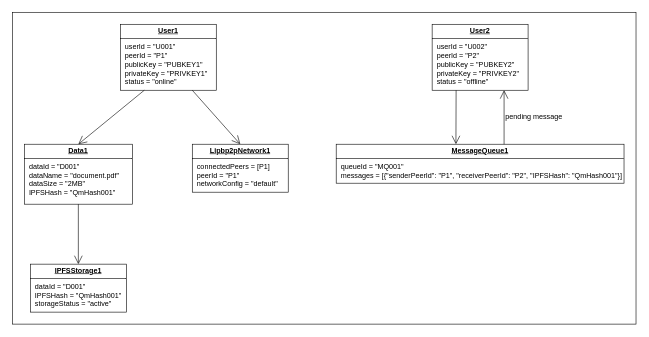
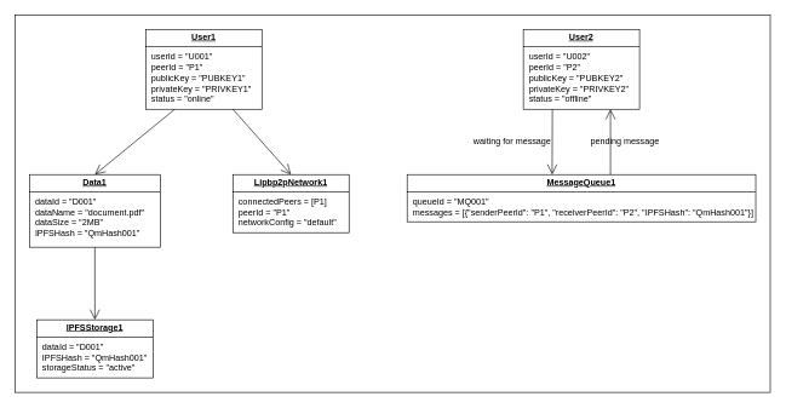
  <mxCell id="0" />
  <mxCell id="1" parent="0" />
  <mxCell id="2" value="" style="rounded=0;whiteSpace=wrap;html=1;" parent="1" vertex="1"><mxGeometry x="20" y="20" width="1040" height="520" as="geometry" /></mxCell>
  <mxCell id="3" value="&lt;p style=&quot;margin:0px;margin-top:4px;text-align:center;text-decoration:underline;&quot;&gt;&lt;b&gt;User1&lt;/b&gt;&lt;/p&gt;&lt;hr size=&quot;1&quot; style=&quot;border-style:solid;&quot;&gt;&lt;p style=&quot;margin:0px;margin-left:8px;&quot;&gt;userId = &quot;U001&quot;&lt;br&gt;&lt;/p&gt;&lt;p style=&quot;margin:0px;margin-left:8px;&quot;&gt;peerId = &quot;P1&quot;&lt;br&gt;&lt;/p&gt;&lt;p style=&quot;margin:0px;margin-left:8px;&quot;&gt;publicKey = &quot;PUBKEY1&quot;&lt;br&gt;&lt;/p&gt;&lt;p style=&quot;margin:0px;margin-left:8px;&quot;&gt;privateKey = &quot;PRIVKEY1&quot;&lt;br&gt;&lt;/p&gt;&lt;p style=&quot;margin:0px;margin-left:8px;&quot;&gt;status = &quot;online&quot;&lt;br&gt;&lt;/p&gt;" style="verticalAlign=top;align=left;overflow=fill;html=1;whiteSpace=wrap;" parent="1" vertex="1"><mxGeometry x="200" y="40" width="160" height="110" as="geometry" /></mxCell>
  <mxCell id="4" value="&lt;p style=&quot;margin:0px;margin-top:4px;text-align:center;text-decoration:underline;&quot;&gt;&lt;b&gt;User2&lt;/b&gt;&lt;/p&gt;&lt;hr size=&quot;1&quot; style=&quot;border-style:solid;&quot;&gt;&lt;p style=&quot;margin:0px;margin-left:8px;&quot;&gt;userId = &quot;U002&quot;&lt;br&gt;&lt;/p&gt;&lt;p style=&quot;margin:0px;margin-left:8px;&quot;&gt;peerId = &quot;P2&quot;&lt;br&gt;&lt;/p&gt;&lt;p style=&quot;margin:0px;margin-left:8px;&quot;&gt;publicKey = &quot;PUBKEY2&quot;&lt;br&gt;&lt;/p&gt;&lt;p style=&quot;margin:0px;margin-left:8px;&quot;&gt;privateKey = &quot;PRIVKEY2&quot;&lt;br&gt;&lt;/p&gt;&lt;p style=&quot;margin:0px;margin-left:8px;&quot;&gt;status = &quot;offline&quot;&lt;br&gt;&lt;/p&gt;" style="verticalAlign=top;align=left;overflow=fill;html=1;whiteSpace=wrap;" parent="1" vertex="1"><mxGeometry x="720" y="40" width="160" height="110" as="geometry" /></mxCell>
  <mxCell id="5" value="&lt;p style=&quot;margin:0px;margin-top:4px;text-align:center;text-decoration:underline;&quot;&gt;&lt;b&gt;Data1&lt;/b&gt;&lt;/p&gt;&lt;hr size=&quot;1&quot; style=&quot;border-style:solid;&quot;&gt;&lt;p style=&quot;margin:0px;margin-left:8px;&quot;&gt;dataId = &quot;D001&quot;&lt;br&gt;&lt;/p&gt;&lt;p style=&quot;margin:0px;margin-left:8px;&quot;&gt;dataName = &quot;document.pdf&quot;&lt;br&gt;&lt;/p&gt;&lt;p style=&quot;margin:0px;margin-left:8px;&quot;&gt;dataSize = &quot;2MB&quot;&lt;br&gt;&lt;/p&gt;&lt;p style=&quot;margin:0px;margin-left:8px;&quot;&gt;IPFSHash = &quot;QmHash001&quot;&lt;/p&gt;" style="verticalAlign=top;align=left;overflow=fill;html=1;whiteSpace=wrap;" parent="1" vertex="1"><mxGeometry y="240" width="180" height="100" as="geometry" x="40" /></mxCell>
  <mxCell id="6" value="&lt;p style=&quot;margin:0px;margin-top:4px;text-align:center;text-decoration:underline;&quot;&gt;&lt;b&gt;IPFSStorage1&lt;/b&gt;&lt;/p&gt;&lt;hr size=&quot;1&quot; style=&quot;border-style:solid;&quot;&gt;&lt;p style=&quot;margin:0px;margin-left:8px;&quot;&gt;dataId = &quot;D001&quot;&lt;br&gt;&lt;/p&gt;&lt;p style=&quot;margin:0px;margin-left:8px;&quot;&gt;IPFSHash = &quot;QmHash001&quot;&lt;br&gt;&lt;/p&gt;&lt;p style=&quot;margin:0px;margin-left:8px;&quot;&gt;storageStatus = &quot;active&quot;&lt;br&gt;&lt;/p&gt;" style="verticalAlign=top;align=left;overflow=fill;html=1;whiteSpace=wrap;" parent="1" vertex="1"><mxGeometry x="50" y="440" width="160" height="80" as="geometry" /></mxCell>
  <mxCell id="7" value="&lt;p style=&quot;margin:0px;margin-top:4px;text-align:center;text-decoration:underline;&quot;&gt;&lt;b&gt;MessageQueue1&lt;/b&gt;&lt;/p&gt;&lt;hr size=&quot;1&quot; style=&quot;border-style:solid;&quot;&gt;&lt;p style=&quot;margin:0px;margin-left:8px;&quot;&gt;queueId = &quot;MQ001&quot;&lt;br&gt;&lt;/p&gt;&lt;p style=&quot;margin:0px;margin-left:8px;&quot;&gt;messages = [{&quot;senderPeerId&quot;: &quot;P1&quot;, &quot;receiverPeerId&quot;: &quot;P2&quot;, &quot;IPFSHash&quot;: &quot;QmHash001&quot;}]&lt;br&gt;&lt;/p&gt;" style="verticalAlign=top;align=left;overflow=fill;html=1;whiteSpace=wrap;" parent="1" vertex="1"><mxGeometry x="560" y="240" width="480" height="65" as="geometry" /></mxCell>
  <mxCell id="8" value="&lt;p style=&quot;margin:0px;margin-top:4px;text-align:center;text-decoration:underline;&quot;&gt;&lt;b&gt;Lipbp2pNetwork1&lt;/b&gt;&lt;/p&gt;&lt;hr size=&quot;1&quot; style=&quot;border-style:solid;&quot;&gt;&lt;p style=&quot;margin:0px;margin-left:8px;&quot;&gt;connectedPeers = [P1]&lt;br&gt;&lt;/p&gt;&lt;p style=&quot;margin:0px;margin-left:8px;&quot;&gt;peerId = &quot;P1&quot;&lt;br&gt;&lt;/p&gt;&lt;p style=&quot;margin:0px;margin-left:8px;&quot;&gt;networkConfig = &quot;default&quot;&lt;br&gt;&lt;/p&gt;" style="verticalAlign=top;align=left;overflow=fill;html=1;whiteSpace=wrap;" parent="1" vertex="1"><mxGeometry x="320" y="240" width="160" height="80" as="geometry" /></mxCell>
  <mxCell id="9" value="" style="endArrow=open;endFill=1;endSize=12;html=1;rounded=0;exitX=0.25;exitY=1;exitDx=0;exitDy=0;entryX=0.5;entryY=0;entryDx=0;entryDy=0;" parent="1" source="3" target="5" edge="1"><mxGeometry width="160" relative="1" as="geometry"><mxPoint x="200" y="210" as="sourcePoint" /><mxPoint x="360" y="210" as="targetPoint" /></mxGeometry></mxCell>
  <mxCell id="10" value="" style="endArrow=open;endFill=1;endSize=12;html=1;rounded=0;exitX=0.75;exitY=1;exitDx=0;exitDy=0;entryX=0.5;entryY=0;entryDx=0;entryDy=0;" parent="1" source="3" edge="1"><mxGeometry width="160" relative="1" as="geometry"><mxPoint x="290" y="150" as="sourcePoint" /><mxPoint x="400" y="240" as="targetPoint" /></mxGeometry></mxCell>
  <mxCell id="11" value="" style="endArrow=open;endFill=1;endSize=12;html=1;rounded=0;exitX=0.5;exitY=1;exitDx=0;exitDy=0;entryX=0.5;entryY=0;entryDx=0;entryDy=0;" parent="1" source="5" target="6" edge="1"><mxGeometry width="160" relative="1" as="geometry"><mxPoint x="140" y="410" as="sourcePoint" /><mxPoint x="300" y="410" as="targetPoint" /></mxGeometry></mxCell>
  <mxCell id="12" value="" style="endArrow=open;endFill=1;endSize=12;html=1;rounded=0;exitX=0.25;exitY=1;exitDx=0;exitDy=0;entryX=0.416;entryY=0;entryDx=0;entryDy=0;entryPerimeter=0;" parent="1" source="4" target="7" edge="1"><mxGeometry width="160" relative="1" as="geometry"><mxPoint x="590" y="200" as="sourcePoint" /><mxPoint x="750" y="200" as="targetPoint" /></mxGeometry></mxCell>
  <mxCell id="13" value="" style="endArrow=open;endFill=1;endSize=12;html=1;rounded=0;exitX=0.25;exitY=1;exitDx=0;exitDy=0;entryX=0.416;entryY=0;entryDx=0;entryDy=0;entryPerimeter=0;" parent="1" edge="1"><mxGeometry width="160" relative="1" as="geometry"><mxPoint x="840" y="240" as="sourcePoint" /><mxPoint x="840" y="150" as="targetPoint" /></mxGeometry></mxCell>
- <mxCell id="15" value="pending message" style="text;html=1;align=center;verticalAlign=middle;whiteSpace=wrap;rounded=0;" parent="1" vertex="1"><mxGeometry x="840" y="180" width="100" height="30" as="geometry" /></mxCell>
+ <mxCell id="14" value="waiting for message" style="text;html=1;align=center;verticalAlign=middle;whiteSpace=wrap;rounded=0;" parent="1" vertex="1"><mxGeometry x="650" y="180" width="110" height="30" as="geometry" /></mxCell>
+ <mxCell id="15" value="pending message" style="text;html=1;align=center;verticalAlign=middle;whiteSpace=wrap;rounded=0;" parent="1" vertex="1"><mxGeometry x="810" y="180" width="100" height="30" as="geometry" /></mxCell>
